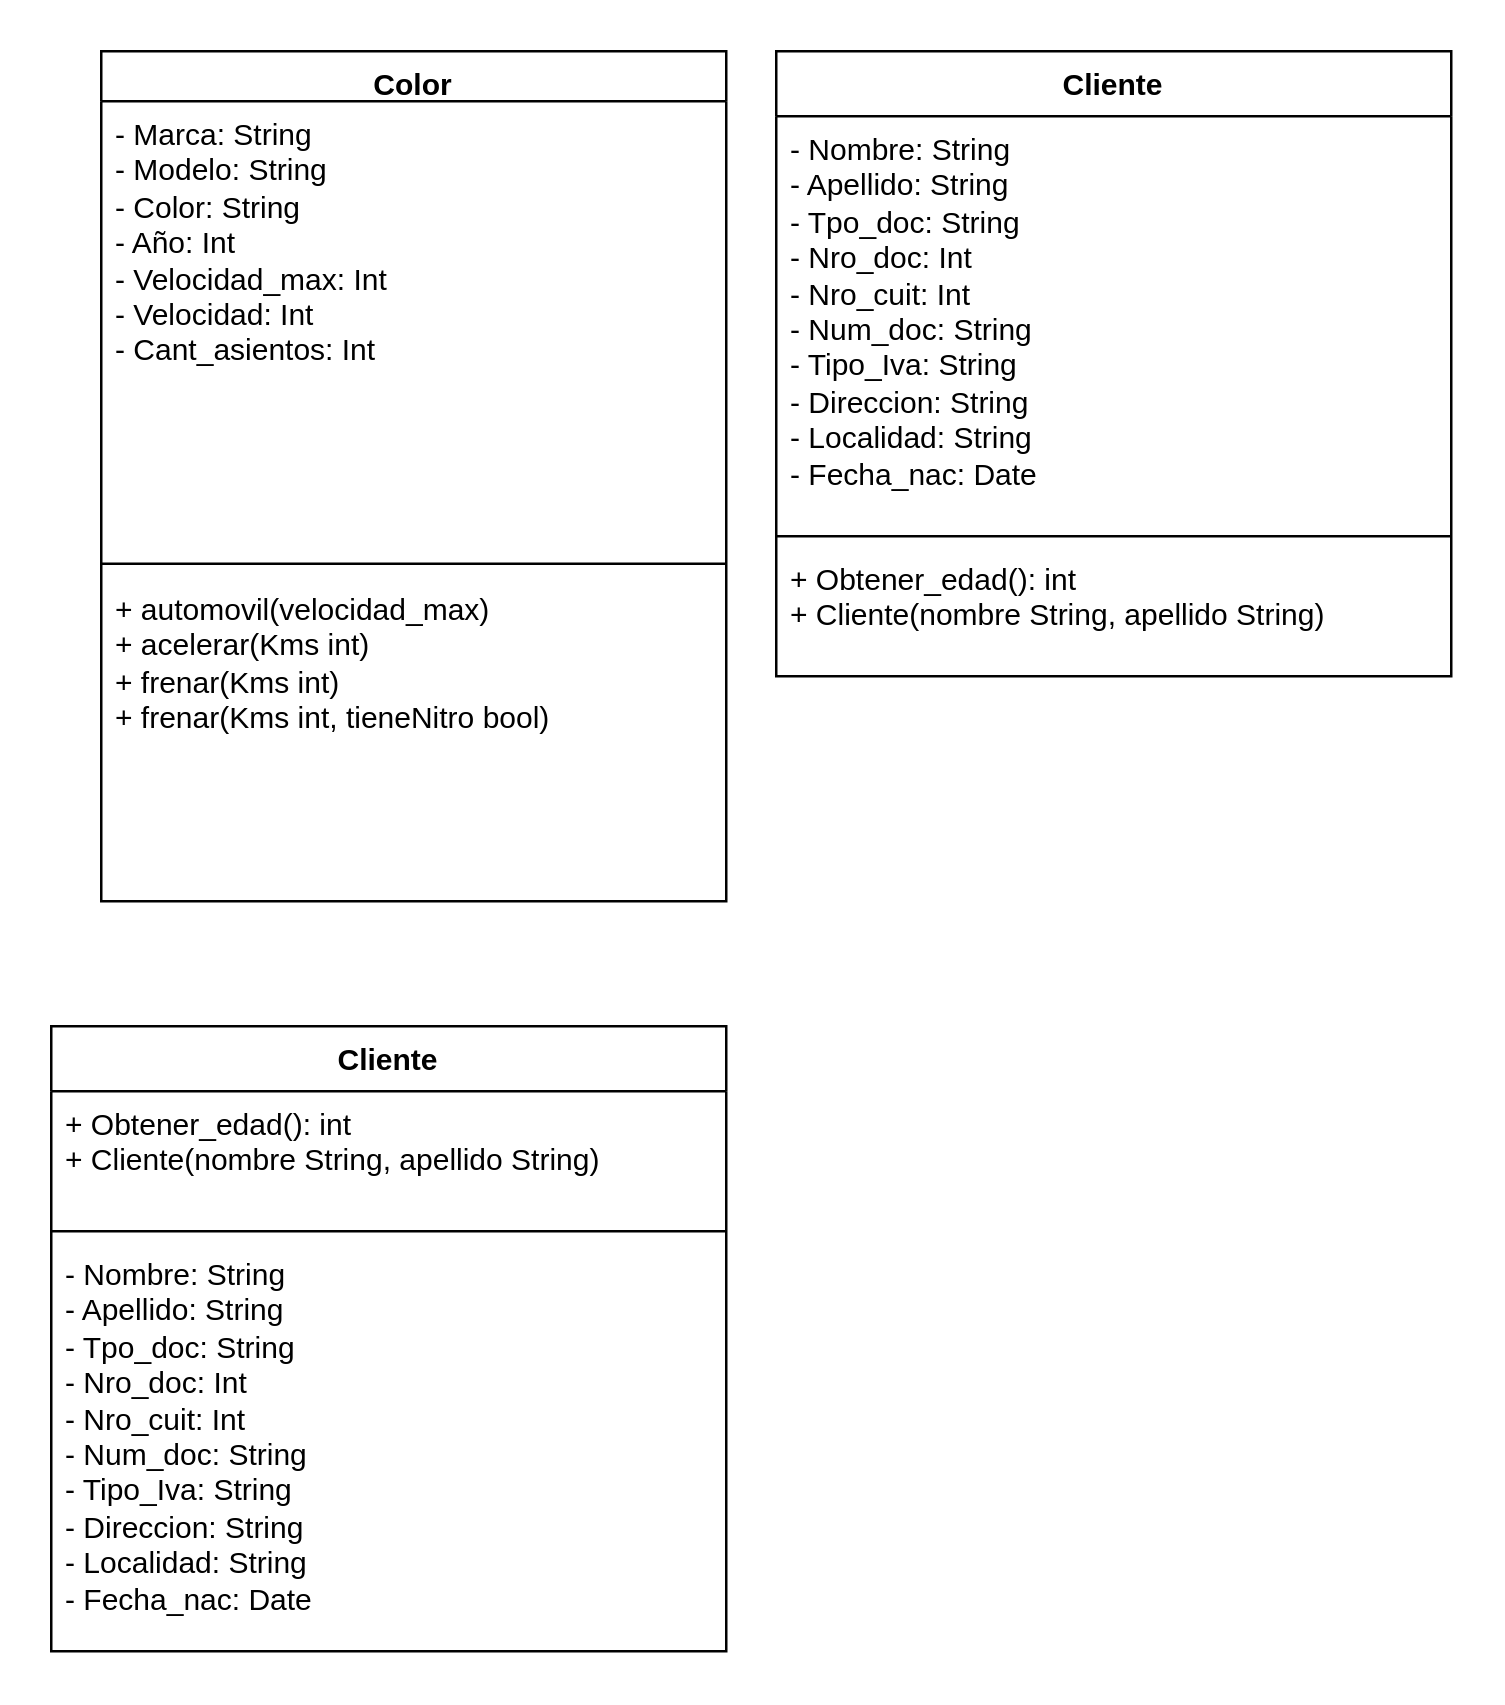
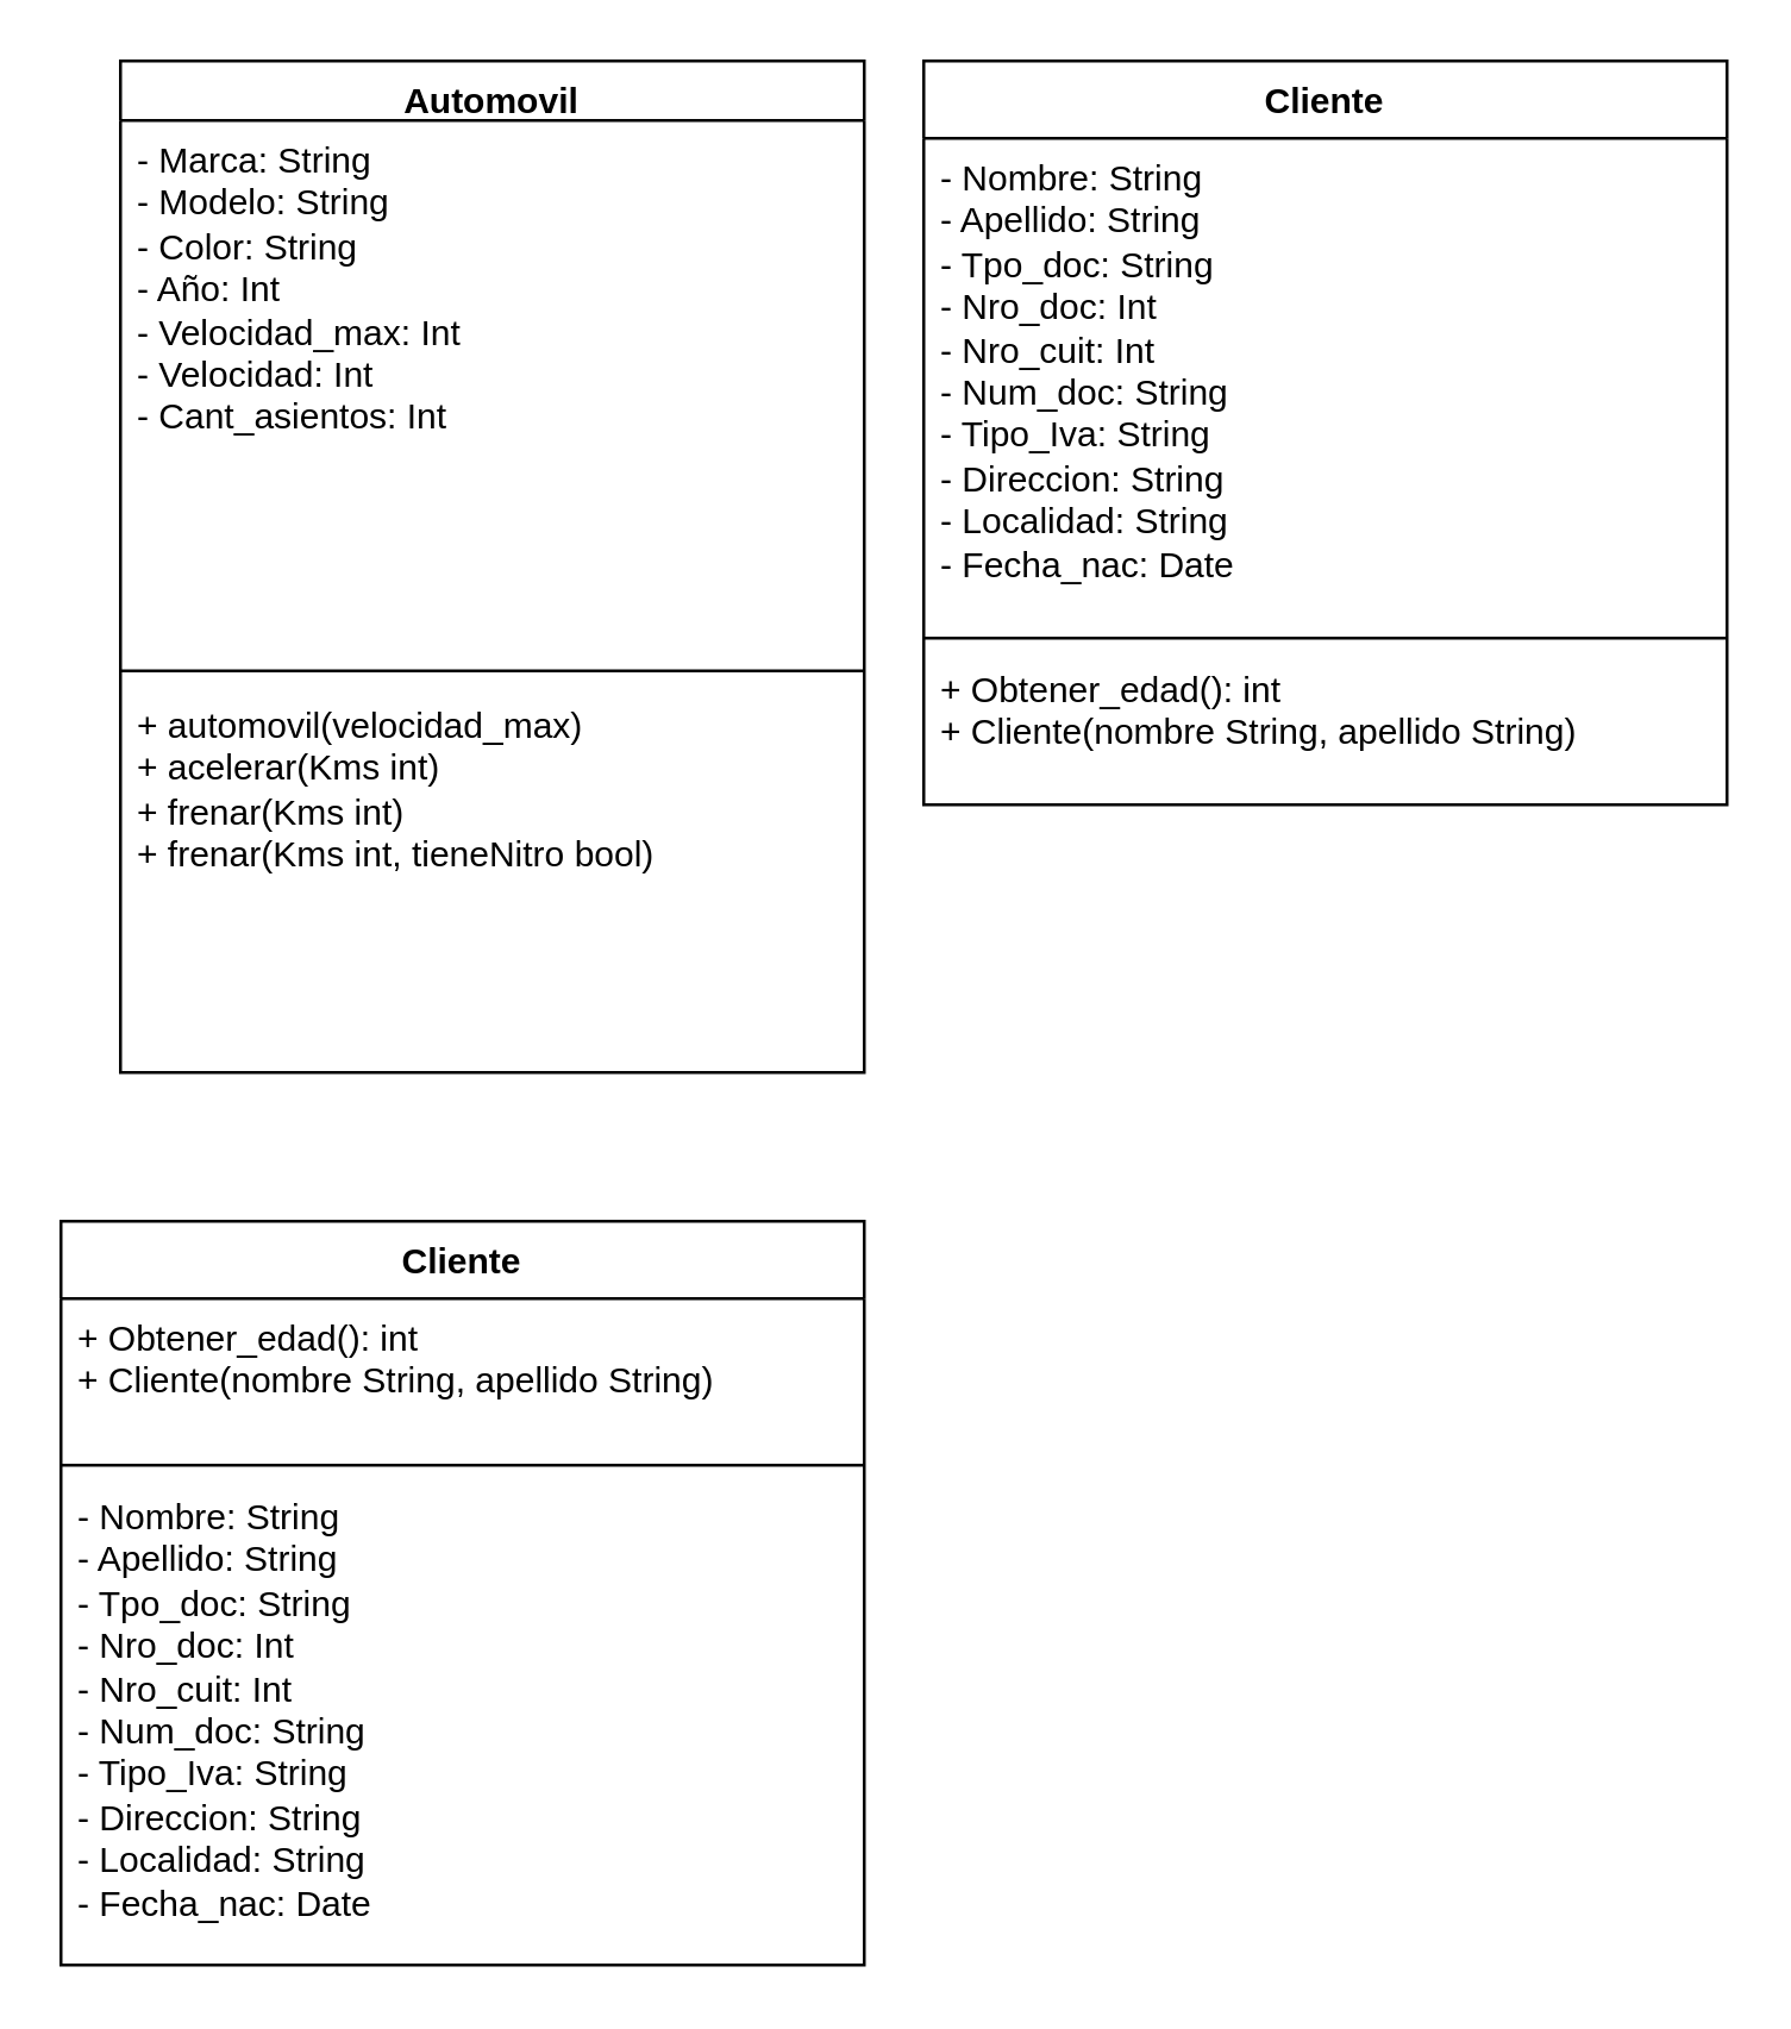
  <mxCell id="0" />
  <mxCell id="1" parent="0" />
- <mxCell id="2" value="Color" style="swimlane;fontStyle=1;align=center;verticalAlign=top;childLayout=stackLayout;horizontal=1;startSize=20;horizontalStack=0;resizeParent=1;resizeParentMax=0;resizeLast=0;collapsible=1;marginBottom=0;whiteSpace=wrap;html=1;" parent="1" vertex="1"><mxGeometry x="40" y="20" width="250" height="340" as="geometry" /></mxCell>
+ <mxCell id="2" value="Automovil" style="swimlane;fontStyle=1;align=center;verticalAlign=top;childLayout=stackLayout;horizontal=1;startSize=20;horizontalStack=0;resizeParent=1;resizeParentMax=0;resizeLast=0;collapsible=1;marginBottom=0;whiteSpace=wrap;html=1;" parent="1" vertex="1"><mxGeometry x="40" y="20" width="250" height="340" as="geometry" /></mxCell>
  <mxCell id="3" value="- Marca: String&lt;div&gt;- Modelo: String&lt;br&gt;&lt;/div&gt;&lt;div&gt;- Color: String&lt;br&gt;&lt;/div&gt;&lt;div&gt;- Año: Int&lt;br&gt;&lt;/div&gt;&lt;div&gt;- Velocidad_max: Int&lt;br&gt;&lt;/div&gt;&lt;div&gt;- Velocidad: Int&lt;br&gt;&lt;/div&gt;&lt;div&gt;- Cant_asientos: Int&lt;br&gt;&lt;/div&gt;&lt;div&gt;&lt;br&gt;&lt;/div&gt;" style="text;strokeColor=none;fillColor=none;align=left;verticalAlign=top;spacingLeft=4;spacingRight=4;overflow=hidden;rotatable=0;points=[[0,0.5],[1,0.5]];portConstraint=eastwest;whiteSpace=wrap;html=1;" parent="2" vertex="1"><mxGeometry y="20" width="250" height="180" as="geometry" /></mxCell>
  <mxCell id="4" value="" style="line;strokeWidth=1;fillColor=none;align=left;verticalAlign=middle;spacingTop=-1;spacingLeft=3;spacingRight=3;rotatable=0;labelPosition=right;points=[];portConstraint=eastwest;strokeColor=inherit;" parent="2" vertex="1"><mxGeometry y="200" width="250" height="10" as="geometry" /></mxCell>
  <mxCell id="5" value="+ automovil(velocidad_max)&lt;div&gt;+ acelerar(Kms int)&lt;div&gt;+ frenar(Kms int)&lt;br&gt;&lt;/div&gt;&lt;div&gt;+ frenar(Kms int, tieneNitro bool)&lt;br&gt;&lt;/div&gt;&lt;/div&gt;" style="text;strokeColor=none;fillColor=none;align=left;verticalAlign=top;spacingLeft=4;spacingRight=4;overflow=hidden;rotatable=0;points=[[0,0.5],[1,0.5]];portConstraint=eastwest;whiteSpace=wrap;html=1;" parent="2" vertex="1"><mxGeometry y="210" width="250" height="130" as="geometry" /></mxCell>
  <mxCell id="6" value="Cliente" style="swimlane;fontStyle=1;align=center;verticalAlign=top;childLayout=stackLayout;horizontal=1;startSize=26;horizontalStack=0;resizeParent=1;resizeParentMax=0;resizeLast=0;collapsible=1;marginBottom=0;whiteSpace=wrap;html=1;" parent="1" vertex="1"><mxGeometry x="310" y="20" width="270" height="250" as="geometry" /></mxCell>
  <mxCell id="7" value="- Nombre: String&lt;div&gt;- Apellido: String&lt;/div&gt;&lt;div&gt;- Tpo_doc: String&lt;/div&gt;&lt;div&gt;- Nro_doc: Int&lt;br&gt;&lt;/div&gt;&lt;div&gt;- Nro_cuit: Int&lt;br&gt;&lt;/div&gt;&lt;div&gt;- Num_doc: String&lt;/div&gt;&lt;div&gt;- Tipo_Iva: String&lt;/div&gt;&lt;div&gt;- Direccion: String&lt;/div&gt;&lt;div&gt;- Localidad: String&lt;br&gt;&lt;/div&gt;&lt;div&gt;- Fecha_nac: Date&lt;br&gt;&lt;/div&gt;" style="text;strokeColor=none;fillColor=none;align=left;verticalAlign=top;spacingLeft=4;spacingRight=4;overflow=hidden;rotatable=0;points=[[0,0.5],[1,0.5]];portConstraint=eastwest;whiteSpace=wrap;html=1;" parent="6" vertex="1"><mxGeometry y="26" width="270" height="164" as="geometry" /></mxCell>
  <mxCell id="8" value="" style="line;strokeWidth=1;fillColor=none;align=left;verticalAlign=middle;spacingTop=-1;spacingLeft=3;spacingRight=3;rotatable=0;labelPosition=right;points=[];portConstraint=eastwest;strokeColor=inherit;" parent="6" vertex="1"><mxGeometry y="190" width="270" height="8" as="geometry" /></mxCell>
  <mxCell id="9" value="+ Obtener_edad(): int&lt;div&gt;+ Cliente(nombre String, apellido String)&lt;/div&gt;" style="text;strokeColor=none;fillColor=none;align=left;verticalAlign=top;spacingLeft=4;spacingRight=4;overflow=hidden;rotatable=0;points=[[0,0.5],[1,0.5]];portConstraint=eastwest;whiteSpace=wrap;html=1;" parent="6" vertex="1"><mxGeometry y="198" width="270" height="52" as="geometry" /></mxCell>
  <mxCell id="10" value="Cliente" style="swimlane;fontStyle=1;align=center;verticalAlign=top;childLayout=stackLayout;horizontal=1;startSize=26;horizontalStack=0;resizeParent=1;resizeParentMax=0;resizeLast=0;collapsible=1;marginBottom=0;whiteSpace=wrap;html=1;" parent="1" vertex="1"><mxGeometry x="20" y="410" width="270" height="250" as="geometry" /></mxCell>
  <mxCell id="11" value="+ Obtener_edad(): int&lt;div&gt;+ Cliente(nombre String, apellido String)&lt;/div&gt;" style="text;strokeColor=none;fillColor=none;align=left;verticalAlign=top;spacingLeft=4;spacingRight=4;overflow=hidden;rotatable=0;points=[[0,0.5],[1,0.5]];portConstraint=eastwest;whiteSpace=wrap;html=1;" parent="10" vertex="1"><mxGeometry y="26" width="270" height="52" as="geometry" /></mxCell>
  <mxCell id="12" value="" style="line;strokeWidth=1;fillColor=none;align=left;verticalAlign=middle;spacingTop=-1;spacingLeft=3;spacingRight=3;rotatable=0;labelPosition=right;points=[];portConstraint=eastwest;strokeColor=inherit;" parent="10" vertex="1"><mxGeometry y="78" width="270" height="8" as="geometry" /></mxCell>
  <mxCell id="13" value="- Nombre: String&lt;div&gt;- Apellido: String&lt;/div&gt;&lt;div&gt;- Tpo_doc: String&lt;/div&gt;&lt;div&gt;- Nro_doc: Int&lt;br&gt;&lt;/div&gt;&lt;div&gt;- Nro_cuit: Int&lt;br&gt;&lt;/div&gt;&lt;div&gt;- Num_doc: String&lt;/div&gt;&lt;div&gt;- Tipo_Iva: String&lt;/div&gt;&lt;div&gt;- Direccion: String&lt;/div&gt;&lt;div&gt;- Localidad: String&lt;br&gt;&lt;/div&gt;&lt;div&gt;- Fecha_nac: Date&lt;br&gt;&lt;/div&gt;" style="text;strokeColor=none;fillColor=none;align=left;verticalAlign=top;spacingLeft=4;spacingRight=4;overflow=hidden;rotatable=0;points=[[0,0.5],[1,0.5]];portConstraint=eastwest;whiteSpace=wrap;html=1;" parent="10" vertex="1"><mxGeometry y="86" width="270" height="164" as="geometry" /></mxCell>
